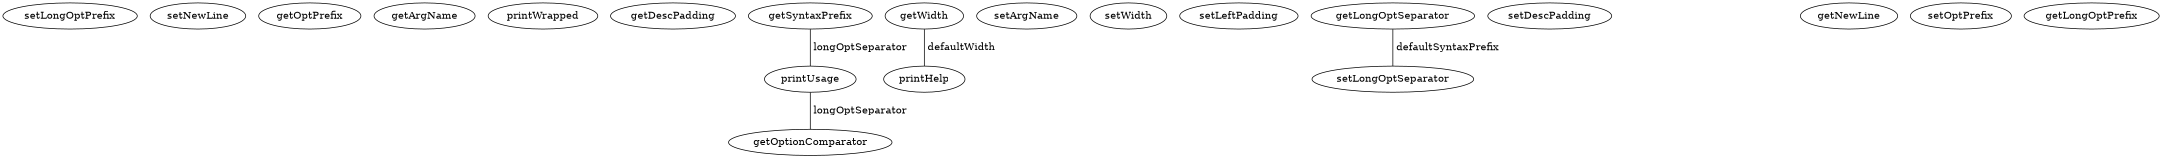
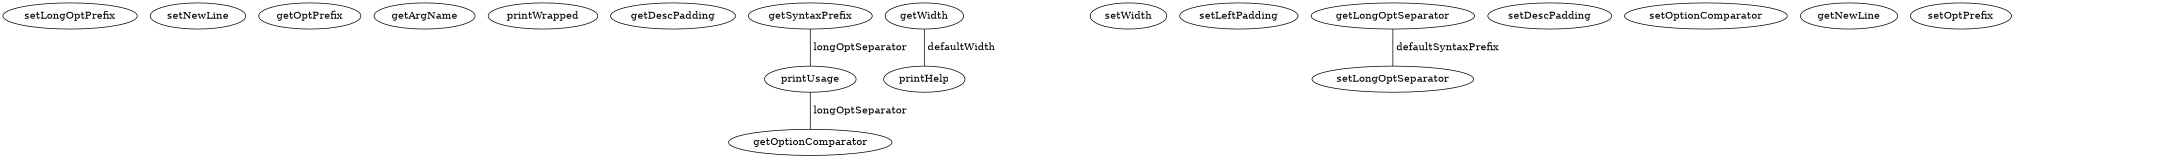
  digraph {
    edge [dir=none]
    setLongOptPrefix
    setNewLine
    getOptPrefix
    getArgName
    printWrapped
    getDescPadding
    getSyntaxPrefix
    printUsage
    getOptionComparator
    getWidth
    printHelp
-   setArgName
    setWidth
    setLeftPadding
    getLongOptSeparator
    setLongOptSeparator
    setDescPadding
+   setOptionComparator
    getNewLine
    setOptPrefix
-   getLongOptPrefix
    getSyntaxPrefix -> printUsage [label=" longOptSeparator"]
    printUsage -> getOptionComparator [label=" longOptSeparator"]
    getWidth -> printHelp [label=" defaultWidth"]
    getLongOptSeparator -> setLongOptSeparator [label=" defaultSyntaxPrefix"]
  }
